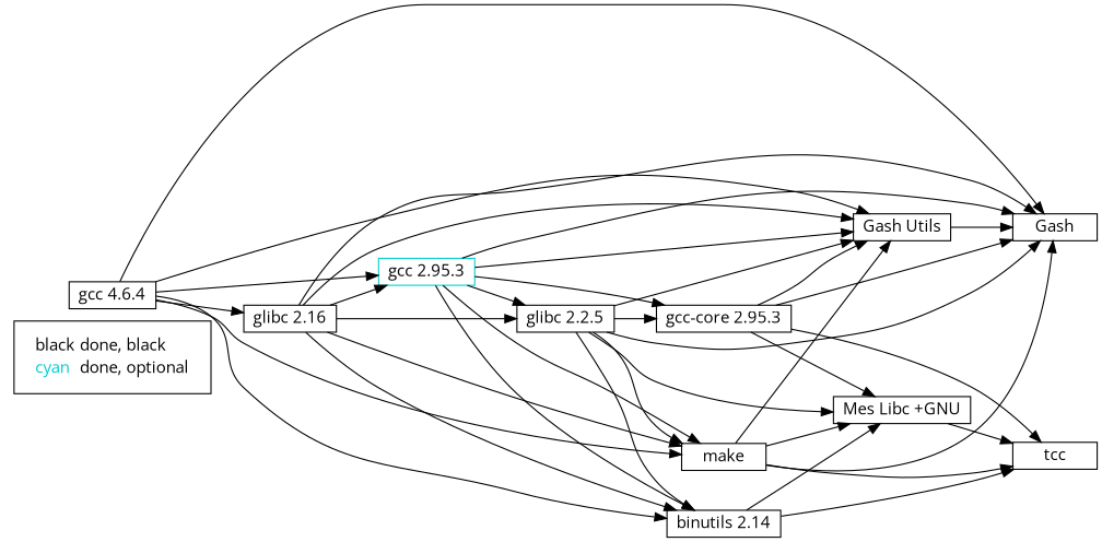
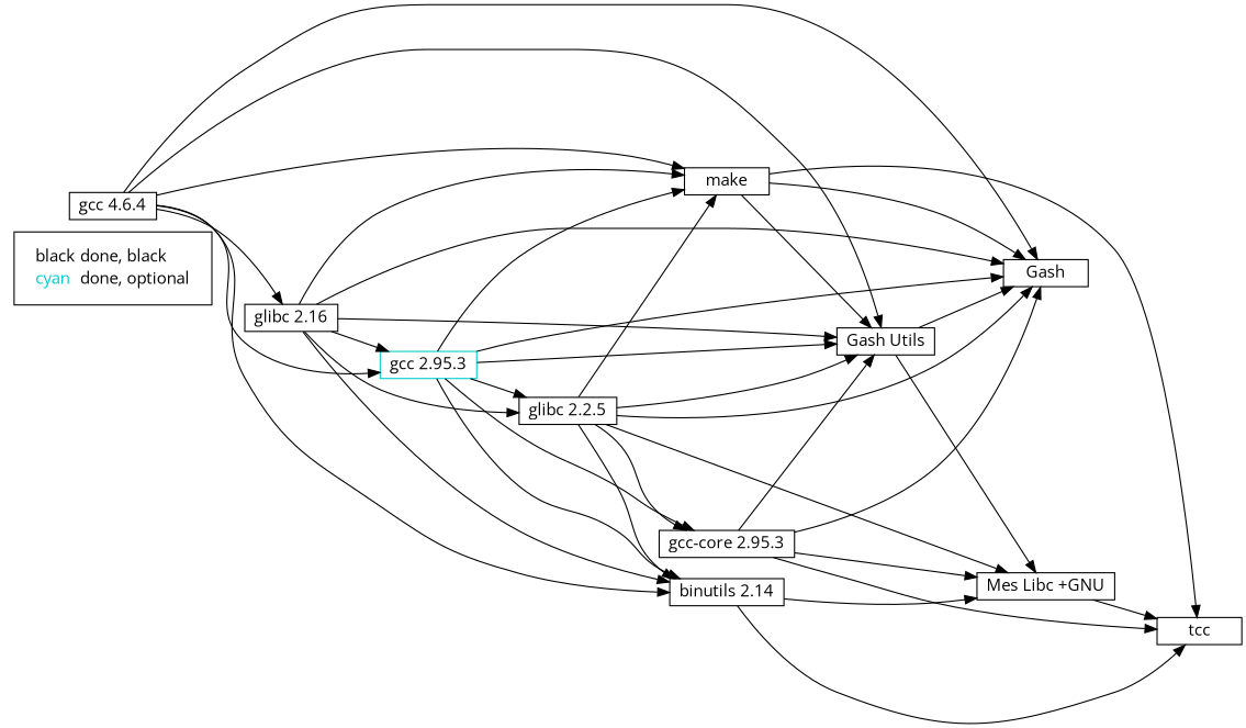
  digraph {
    fontname="Open Sans"
    rankdir=LR
    node [fontname="Open Sans" shape=box]
    edge [color=black fontname="Open Sans"]
    n1 [height=0.25 label=<<table border="0" cellpadding="2" cellspacing="0" cellborder="0">       <tr><td align="left"><font color="black">black</font></td><td align="left">done, black</td></tr>       <tr><td align="left"><font color="cyan3">cyan</font></td><td align="left">done, optional</td></tr> <!--       <tr><td align="left"><font color="green3">green</font></td><td align="left">done, undecided</td></tr>       <tr><td align="left"><font color="red1">red</font></td><td align="left">in progress, essential</td></tr>       <tr><td align="left"><font color="orange">orange</font></td><td align="left">in progress, undecided</td></tr> !-->       </table>> shape=plaintext width=1]
    n2 [color=black height=0.25 label=tcc width=1]
    n3 [height=0.25 label="Mes Libc +GNU" width=1]
    n4 [height=0.25 label="gcc-core 2.95.3" width=1]
    "Gash Utils" [height=0.25 width=1]
    Gash [height=0.25 width=1]
    n7 [color=black height=0.25 label="glibc 2.2.5" width=1]
    make [height=0.25 width=1]
    "binutils 2.14" [height=0.25 width=1]
    n10 [color=cyan3 height=0.25 label="gcc 2.95.3" width=1]
    n11 [height=0.25 label="glibc 2.16" width=1]
    n12 [height=0.25 label="gcc 4.6.4" width=1]
    subgraph cluster_1 {
      n1
    }
    n3 -> n2 [height=0.25]
    n4 -> n2 [height=0.25]
    n4 -> n3 [height=0.25]
    n4 -> "Gash Utils" [height=0.25]
    n4 -> Gash [height=0.25]
    "Gash Utils" -> Gash [height=0.25]
    n7 -> n3 [height=0.25]
    n7 -> n4 [height=0.25]
    n7 -> "Gash Utils" [height=0.25]
    n7 -> Gash [height=0.25]
    n7 -> make [height=0.25]
    n7 -> "binutils 2.14" [height=0.25]
    make -> n2 [height=0.25]
-   make -> n3 [height=0.25]
+   "Gash Utils" -> n3 [height=0.25]
    make -> "Gash Utils" [height=0.25]
    make -> Gash [height=0.25]
    "binutils 2.14" -> n2 [height=0.25]
    "binutils 2.14" -> n3 [height=0.25]
    n10 -> n4 [height=0.25]
    n10 -> "Gash Utils" [height=0.25]
    n10 -> Gash [height=0.25]
    n10 -> n7 [height=0.25]
    n10 -> make [height=0.25]
    n10 -> "binutils 2.14" [height=0.25]
    n11 -> "Gash Utils" [height=0.25]
    n11 -> Gash [height=0.25]
    n11 -> n7 [height=0.25]
    n11 -> make [height=0.25]
    n11 -> "binutils 2.14" [height=0.25]
    n11 -> n10 [height=0.25]
    n12 -> "Gash Utils" [height=0.25]
    n12 -> Gash [height=0.25]
    n12 -> make [height=0.25]
    n12 -> "binutils 2.14" [height=0.25]
    n12 -> n10 [height=0.25]
    n12 -> n11 [height=0.25]
  }
